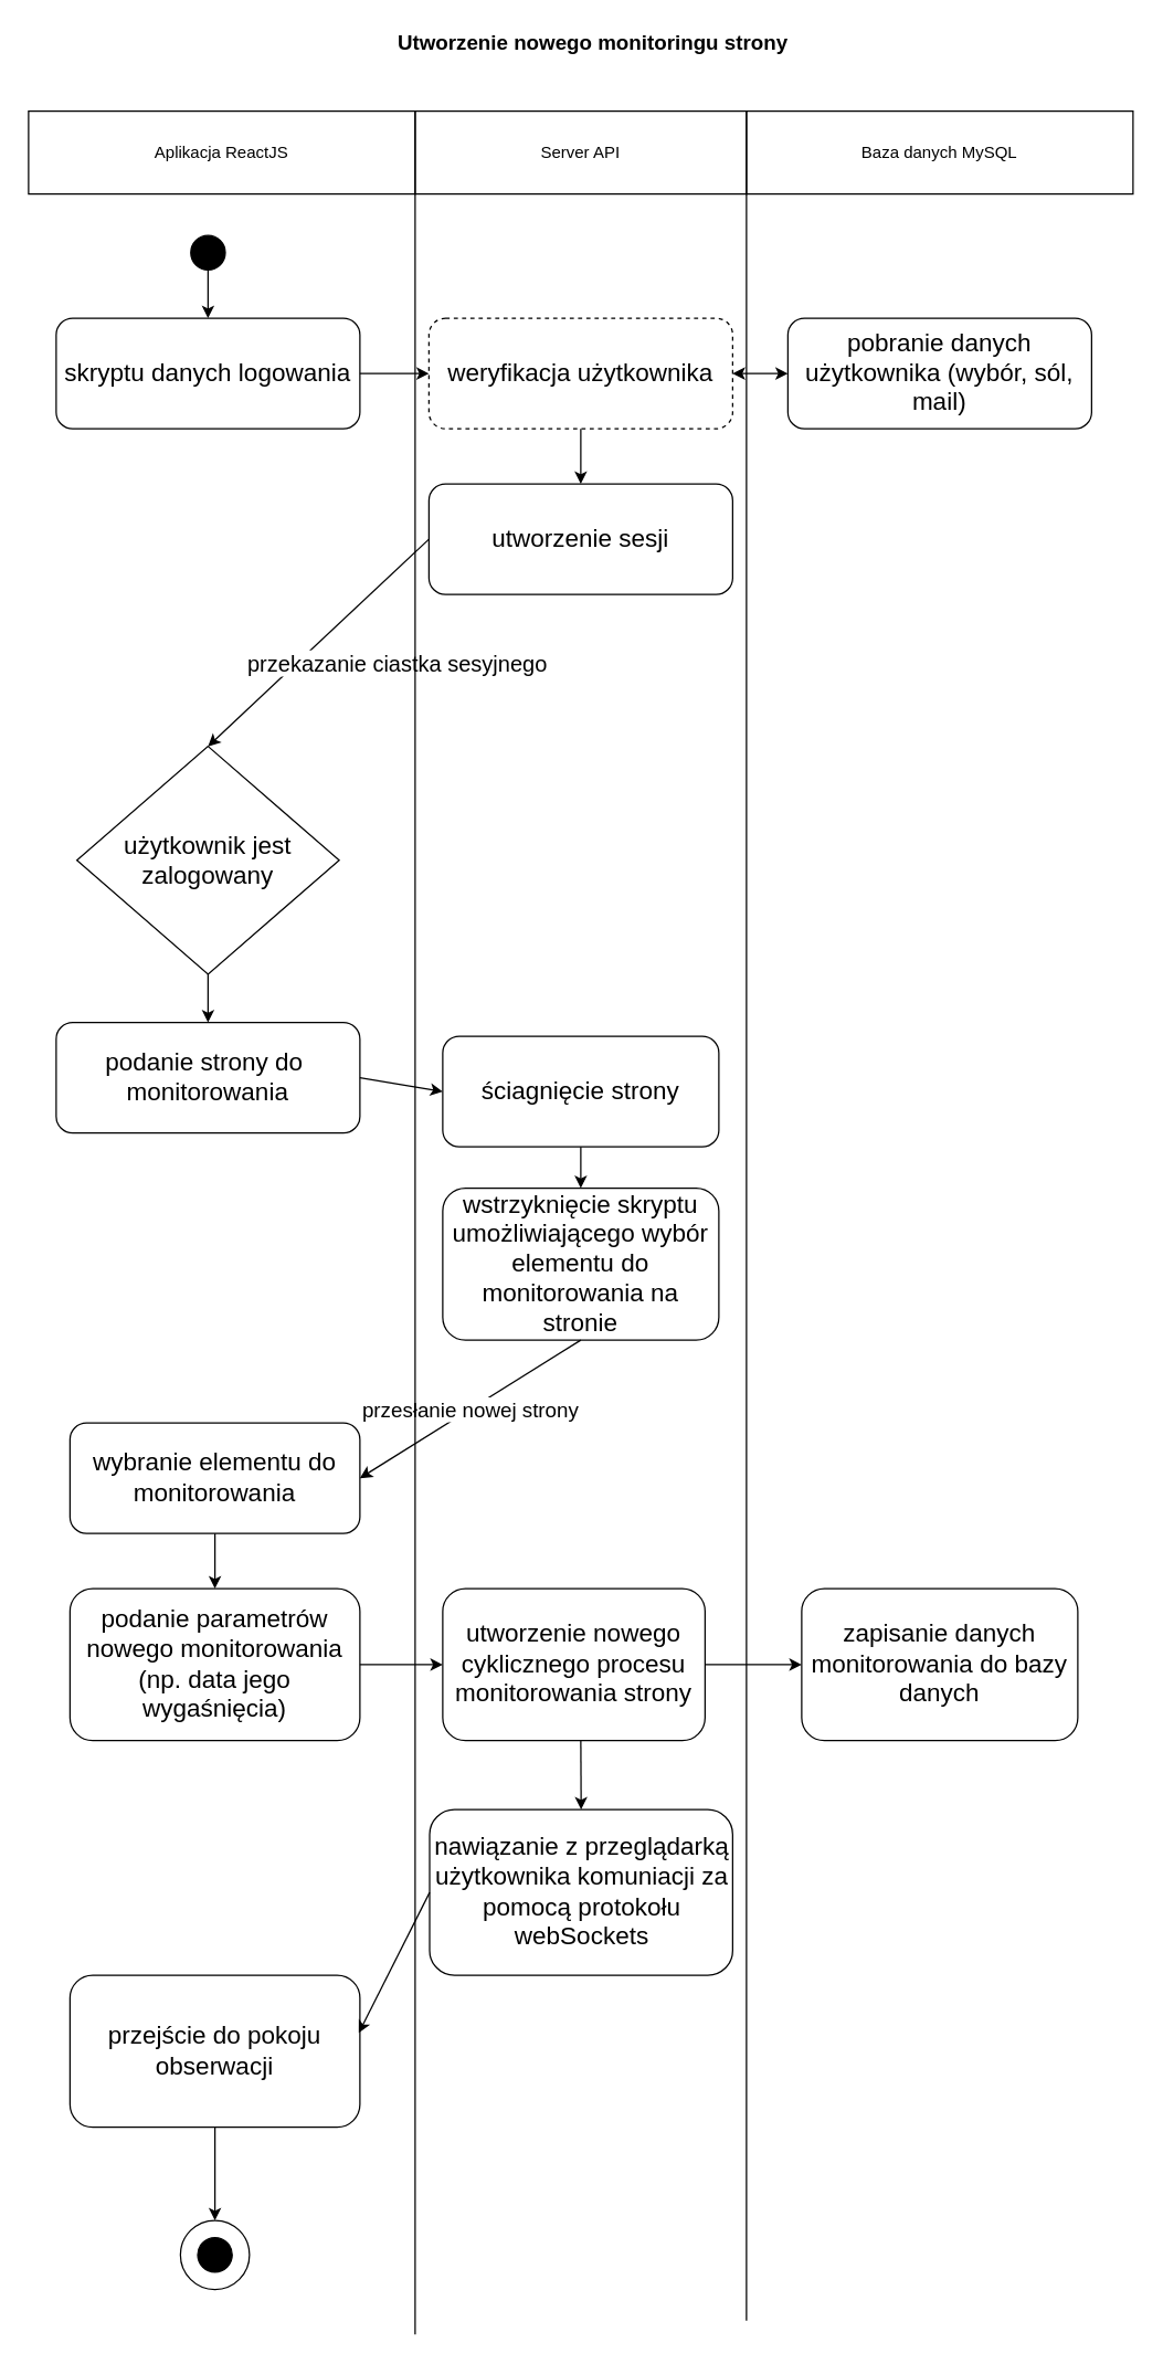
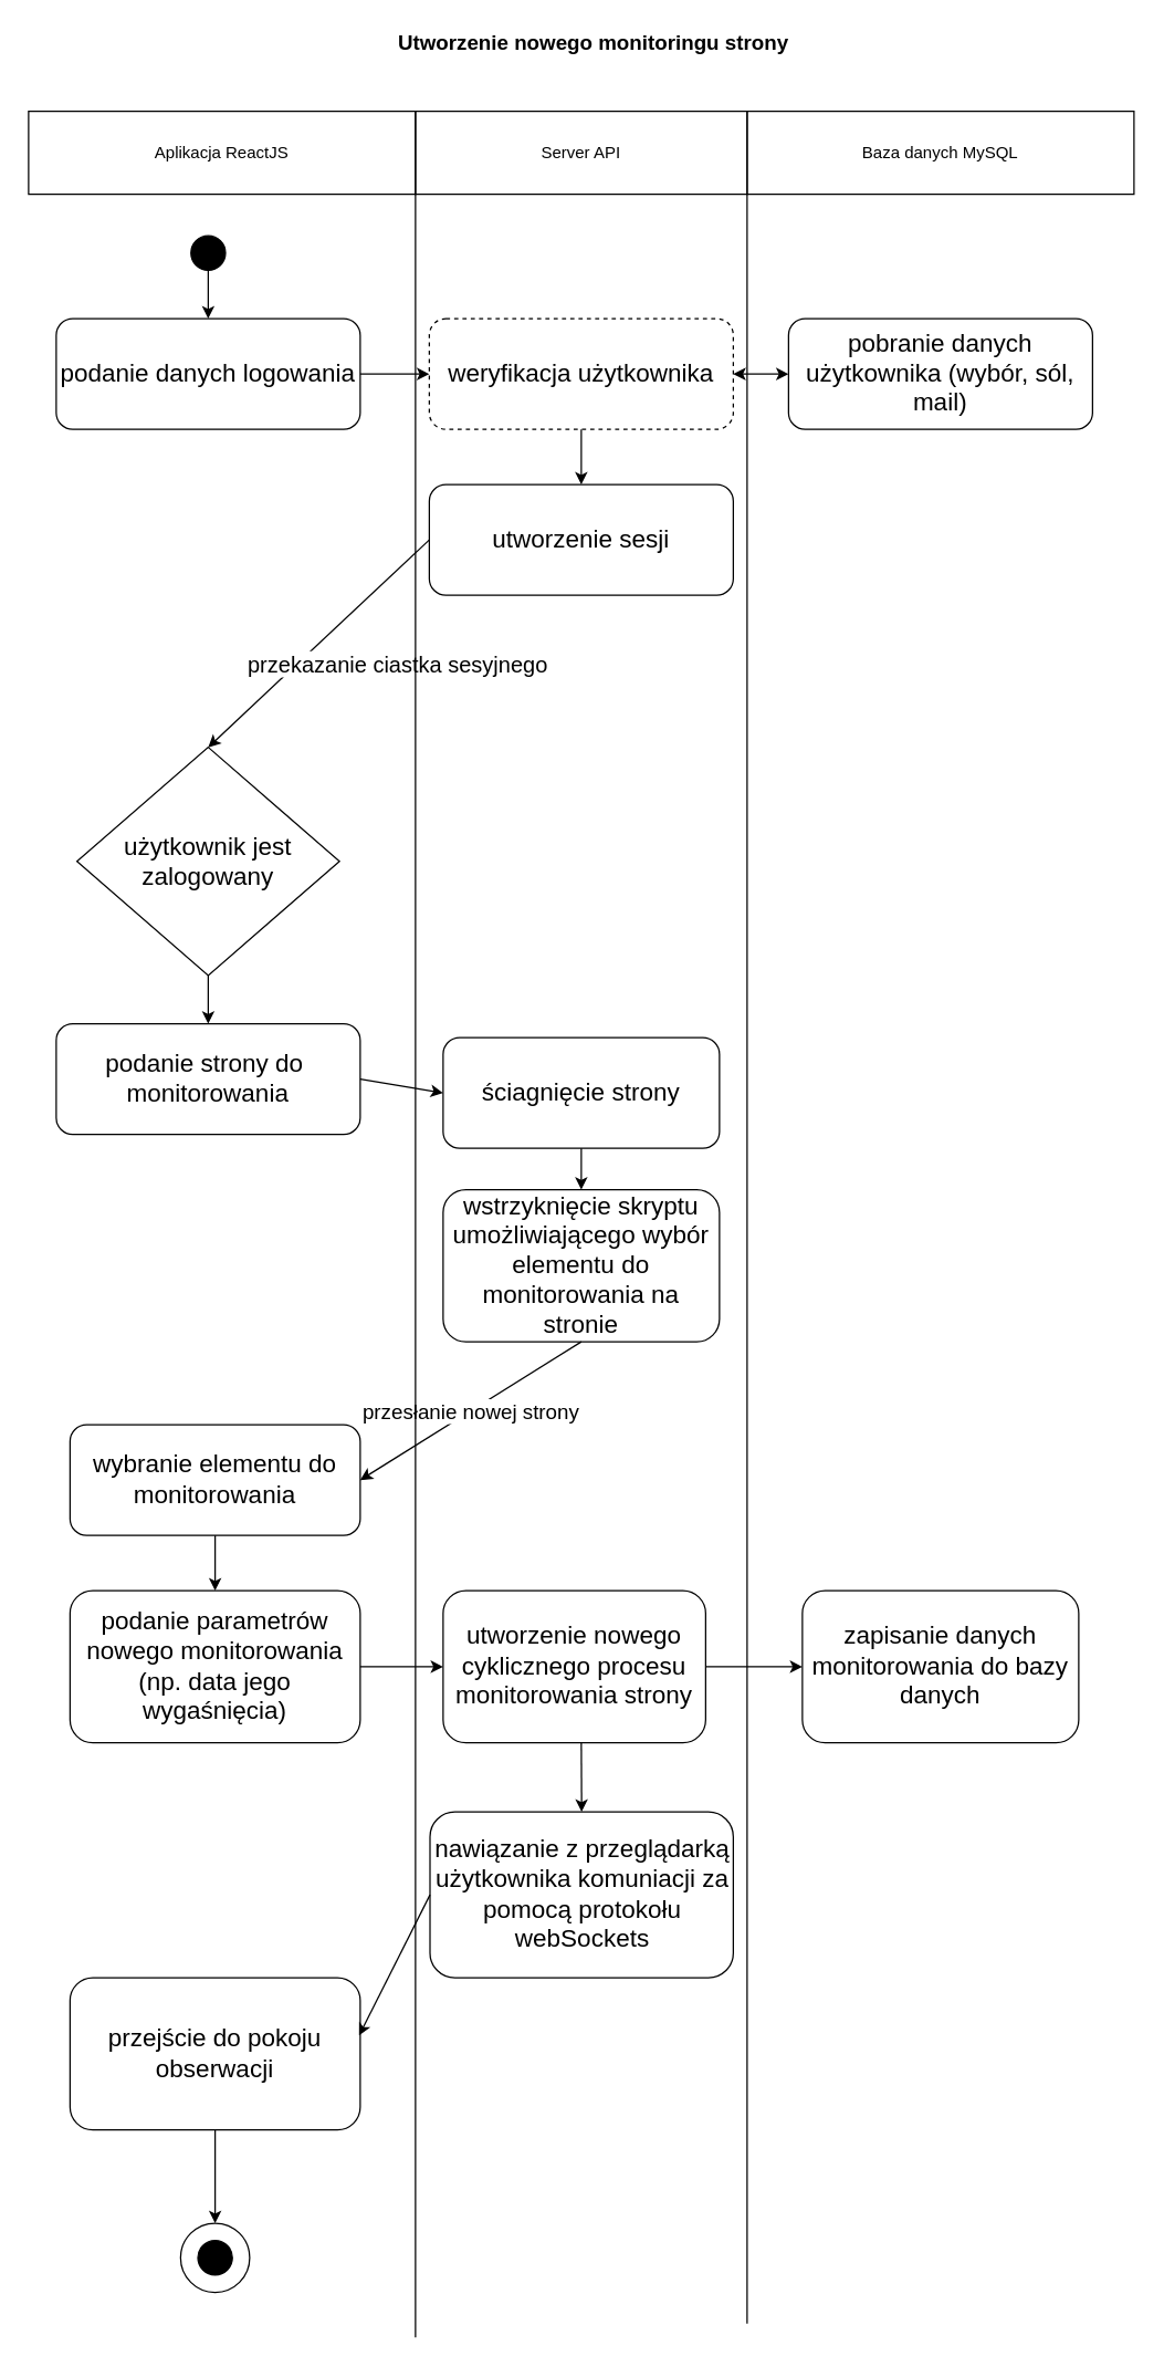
  <mxCell id="0" />
  <mxCell id="1" parent="0" />
  <mxCell id="2" value="Aplikacja ReactJS" style="rounded=0;whiteSpace=wrap;html=1;fillColor=none;" vertex="1" parent="1"><mxGeometry x="20" y="80" width="280" height="60" as="geometry" /></mxCell>
  <mxCell id="3" value="Server API" style="rounded=0;whiteSpace=wrap;html=1;fillColor=none;" vertex="1" parent="1"><mxGeometry x="300" y="80" width="240" height="60" as="geometry" /></mxCell>
  <mxCell id="4" value="Baza danych MySQL" style="rounded=0;whiteSpace=wrap;html=1;fillColor=none;" vertex="1" parent="1"><mxGeometry x="540" y="80" width="280" height="60" as="geometry" /></mxCell>
  <mxCell id="5" value="&lt;font style=&quot;font-size: 18px&quot;&gt;podanie strony do&amp;nbsp; &amp;nbsp;monitorowania&amp;nbsp;&lt;/font&gt;" style="rounded=1;whiteSpace=wrap;html=1;fillColor=none;" vertex="1" parent="1"><mxGeometry x="40" y="740" width="220" height="80" as="geometry" /></mxCell>
  <mxCell id="6" value="&lt;font style=&quot;font-size: 18px&quot;&gt;ściagnięcie strony&lt;/font&gt;" style="rounded=1;whiteSpace=wrap;html=1;fillColor=none;" vertex="1" parent="1"><mxGeometry x="320" y="750" width="200" height="80" as="geometry" /></mxCell>
  <mxCell id="7" value="&lt;font style=&quot;font-size: 18px&quot;&gt;wybranie elementu do monitorowania&lt;/font&gt;" style="rounded=1;whiteSpace=wrap;html=1;fillColor=none;" vertex="1" parent="1"><mxGeometry x="50" y="1030" width="210" height="80" as="geometry" /></mxCell>
  <mxCell id="8" value="&lt;font style=&quot;font-size: 18px&quot;&gt;wstrzyknięcie skryptu umożliwiającego wybór elementu do monitorowania na stronie&lt;/font&gt;" style="rounded=1;whiteSpace=wrap;html=1;fillColor=none;" vertex="1" parent="1"><mxGeometry x="320" y="860" width="200" height="110" as="geometry" /></mxCell>
  <mxCell id="9" value="&lt;font style=&quot;font-size: 15px&quot;&gt;przesłanie nowej strony&lt;/font&gt;" style="endArrow=classic;html=1;entryX=1;entryY=0.5;entryDx=0;entryDy=0;exitX=0.5;exitY=1;exitDx=0;exitDy=0;" edge="1" parent="1" source="8" target="7"><mxGeometry width="50" height="50" relative="1" as="geometry"><mxPoint x="310" y="1040" as="sourcePoint" /><mxPoint x="515" y="1245" as="targetPoint" /></mxGeometry></mxCell>
  <mxCell id="10" value="&lt;b&gt;&lt;font style=&quot;font-size: 15px&quot;&gt;Utworzenie nowego monitoringu strony&lt;/font&gt;&lt;/b&gt;" style="text;html=1;strokeColor=none;fillColor=none;align=center;verticalAlign=middle;whiteSpace=wrap;rounded=0;" vertex="1" parent="1"><mxGeometry x="266" width="326" height="20" as="geometry" y="20" /></mxCell>
  <mxCell id="11" value="" style="ellipse;whiteSpace=wrap;html=1;fillColor=#000000;" vertex="1" parent="1"><mxGeometry x="137.5" y="170" width="25" height="25" as="geometry" /></mxCell>
  <mxCell id="12" value="" style="endArrow=classic;html=1;entryX=0.5;entryY=0;entryDx=0;entryDy=0;exitX=0.5;exitY=1;exitDx=0;exitDy=0;" edge="1" parent="1" source="11" target="19"><mxGeometry width="50" height="50" relative="1" as="geometry"><mxPoint x="188" y="388" as="sourcePoint" /><mxPoint x="-230" y="500" as="targetPoint" /></mxGeometry></mxCell>
  <mxCell id="13" value="" style="endArrow=classic;html=1;exitX=1;exitY=0.5;exitDx=0;exitDy=0;entryX=0;entryY=0.5;entryDx=0;entryDy=0;" edge="1" parent="1" source="5" target="6"><mxGeometry width="50" height="50" relative="1" as="geometry"><mxPoint x="340" y="749.71" as="sourcePoint" /><mxPoint x="316" y="789.71" as="targetPoint" /></mxGeometry></mxCell>
  <mxCell id="14" value="" style="endArrow=classic;html=1;exitX=0.5;exitY=1;exitDx=0;exitDy=0;entryX=0.5;entryY=0;entryDx=0;entryDy=0;" edge="1" parent="1" source="7" target="15"><mxGeometry width="50" height="50" relative="1" as="geometry"><mxPoint x="95" y="1405" as="sourcePoint" /><mxPoint x="93" y="1435" as="targetPoint" /></mxGeometry></mxCell>
  <mxCell id="15" value="&lt;font style=&quot;font-size: 18px&quot;&gt;podanie parametrów nowego monitorowania (np. data jego wygaśnięcia)&lt;/font&gt;" style="rounded=1;whiteSpace=wrap;html=1;fillColor=none;" vertex="1" parent="1"><mxGeometry x="50" y="1150" width="210" height="110" as="geometry" /></mxCell>
  <mxCell id="16" value="" style="endArrow=classic;html=1;exitX=1;exitY=0.5;exitDx=0;exitDy=0;entryX=0;entryY=0.5;entryDx=0;entryDy=0;" edge="1" parent="1" source="15" target="17"><mxGeometry width="50" height="50" relative="1" as="geometry"><mxPoint x="215" y="1474.29" as="sourcePoint" /><mxPoint x="355" y="1474.29" as="targetPoint" /></mxGeometry></mxCell>
  <mxCell id="17" value="&lt;font style=&quot;font-size: 18px&quot;&gt;utworzenie nowego cyklicznego procesu monitorowania strony&lt;/font&gt;" style="rounded=1;whiteSpace=wrap;html=1;fillColor=none;" vertex="1" parent="1"><mxGeometry x="320" y="1150" width="190" height="110" as="geometry" /></mxCell>
  <mxCell id="18" value="&lt;font style=&quot;font-size: 18px&quot;&gt;zapisanie danych monitorowania do bazy danych&lt;/font&gt;" style="rounded=1;whiteSpace=wrap;html=1;fillColor=none;" vertex="1" parent="1"><mxGeometry x="580" y="1150" width="200" height="110" as="geometry" /></mxCell>
- <mxCell id="19" value="&lt;font style=&quot;font-size: 18px&quot;&gt;skryptu danych logowania&lt;/font&gt;" style="rounded=1;whiteSpace=wrap;html=1;fillColor=none;" vertex="1" parent="1"><mxGeometry x="40" y="230" width="220" height="80" as="geometry" /></mxCell>
+ <mxCell id="19" value="&lt;font style=&quot;font-size: 18px&quot;&gt;podanie danych logowania&lt;/font&gt;" style="rounded=1;whiteSpace=wrap;html=1;fillColor=none;" vertex="1" parent="1"><mxGeometry x="40" y="230" width="220" height="80" as="geometry" /></mxCell>
  <mxCell id="20" value="" style="endArrow=classic;html=1;exitX=1;exitY=0.5;exitDx=0;exitDy=0;entryX=0;entryY=0.5;entryDx=0;entryDy=0;" edge="1" parent="1" source="19" target="21"><mxGeometry width="50" height="50" relative="1" as="geometry"><mxPoint x="290" y="270" as="sourcePoint" /><mxPoint x="340" y="250" as="targetPoint" /></mxGeometry></mxCell>
  <mxCell id="21" value="&lt;font style=&quot;font-size: 18px&quot;&gt;weryfikacja użytkownika&lt;/font&gt;" style="rounded=1;whiteSpace=wrap;html=1;fillColor=none;dashed=1;" vertex="1" parent="1"><mxGeometry x="310" y="230" width="220" height="80" as="geometry" /></mxCell>
  <mxCell id="22" value="&lt;font style=&quot;font-size: 18px&quot;&gt;pobranie danych użytkownika (wybór, sól, mail)&lt;/font&gt;" style="rounded=1;whiteSpace=wrap;html=1;fillColor=none;" vertex="1" parent="1"><mxGeometry x="570" y="230" width="220" height="80" as="geometry" /></mxCell>
  <mxCell id="23" value="" style="endArrow=classic;html=1;exitX=0;exitY=0.5;exitDx=0;exitDy=0;entryX=0.5;entryY=0;entryDx=0;entryDy=0;" edge="1" parent="1" source="26" target="25"><mxGeometry width="50" height="50" relative="1" as="geometry"><mxPoint x="260" y="350" as="sourcePoint" /><mxPoint x="200" y="330" as="targetPoint" /></mxGeometry></mxCell>
  <mxCell id="24" value="&lt;font style=&quot;font-size: 16px;&quot;&gt;przekazanie ciastka sesyjnego&lt;/font&gt;" style="edgeLabel;html=1;align=center;verticalAlign=middle;resizable=0;points=[];rotation=0;fontSize=16;" vertex="1" connectable="0" parent="23"><mxGeometry x="0.28" y="2" relative="1" as="geometry"><mxPoint x="77.47" y="-7.82" as="offset" /></mxGeometry></mxCell>
  <mxCell id="25" value="&lt;font style=&quot;font-size: 18px&quot;&gt;użytkownik jest zalogowany&lt;/font&gt;" style="rhombus;whiteSpace=wrap;html=1;fillColor=none;" vertex="1" parent="1"><mxGeometry x="55" y="540" width="190" height="165" as="geometry" /></mxCell>
  <mxCell id="26" value="&lt;font style=&quot;font-size: 18px&quot;&gt;utworzenie sesji&lt;/font&gt;" style="rounded=1;whiteSpace=wrap;html=1;fillColor=none;" vertex="1" parent="1"><mxGeometry x="310" y="350" width="220" height="80" as="geometry" /></mxCell>
  <mxCell id="27" value="" style="endArrow=classic;html=1;exitX=0.5;exitY=1;exitDx=0;exitDy=0;" edge="1" parent="1" source="21" target="26"><mxGeometry width="50" height="50" relative="1" as="geometry"><mxPoint x="-10" y="360" as="sourcePoint" /><mxPoint x="40" y="310" as="targetPoint" /></mxGeometry></mxCell>
  <mxCell id="28" value="" style="endArrow=classic;html=1;exitX=0.5;exitY=1;exitDx=0;exitDy=0;entryX=0.5;entryY=0;entryDx=0;entryDy=0;" edge="1" parent="1" source="25" target="5"><mxGeometry width="50" height="50" relative="1" as="geometry"><mxPoint x="-20" y="689.71" as="sourcePoint" /><mxPoint x="160" y="669.71" as="targetPoint" /></mxGeometry></mxCell>
  <mxCell id="29" value="" style="endArrow=classic;html=1;exitX=1;exitY=0.5;exitDx=0;exitDy=0;entryX=0;entryY=0.5;entryDx=0;entryDy=0;" edge="1" parent="1" source="17" target="18"><mxGeometry width="50" height="50" relative="1" as="geometry"><mxPoint x="575" y="1265.29" as="sourcePoint" /><mxPoint x="625" y="1215.29" as="targetPoint" /></mxGeometry></mxCell>
  <mxCell id="30" value="&lt;font style=&quot;font-size: 18px&quot;&gt;nawiązanie z przeglądarką użytkownika komuniacji za pomocą protokołu webSockets&lt;/font&gt;" style="rounded=1;whiteSpace=wrap;html=1;fillColor=none;" vertex="1" parent="1"><mxGeometry x="310.5" y="1310" width="219.5" height="120" as="geometry" /></mxCell>
  <mxCell id="31" value="&lt;font style=&quot;font-size: 18px&quot;&gt;przejście do pokoju obserwacji&lt;/font&gt;" style="rounded=1;whiteSpace=wrap;html=1;fillColor=none;" vertex="1" parent="1"><mxGeometry x="50" y="1430" width="210" height="110" as="geometry" /></mxCell>
  <mxCell id="32" value="" style="endArrow=classic;html=1;exitX=0;exitY=0.5;exitDx=0;exitDy=0;entryX=0.996;entryY=0.38;entryDx=0;entryDy=0;entryPerimeter=0;" edge="1" parent="1" source="30" target="31"><mxGeometry width="50" height="50" relative="1" as="geometry"><mxPoint x="285" y="1605" as="sourcePoint" /><mxPoint x="335" y="1555" as="targetPoint" /></mxGeometry></mxCell>
  <mxCell id="33" value="" style="endArrow=classic;html=1;fontSize=16;exitX=0.5;exitY=1;exitDx=0;exitDy=0;entryX=0.5;entryY=0;entryDx=0;entryDy=0;" edge="1" parent="1" source="6" target="8"><mxGeometry width="50" height="50" relative="1" as="geometry"><mxPoint x="180" y="960" as="sourcePoint" /><mxPoint x="230" y="910" as="targetPoint" /></mxGeometry></mxCell>
  <mxCell id="34" value="" style="endArrow=classic;html=1;fontSize=16;entryX=0.5;entryY=0;entryDx=0;entryDy=0;" edge="1" parent="1" target="30"><mxGeometry width="50" height="50" relative="1" as="geometry"><mxPoint x="420" y="1260" as="sourcePoint" /><mxPoint x="180" y="1310" as="targetPoint" /></mxGeometry></mxCell>
  <mxCell id="35" value="" style="endArrow=none;html=1;fontSize=15;entryX=0;entryY=1;entryDx=0;entryDy=0;" edge="1" parent="1" target="4"><mxGeometry width="50" height="50" relative="1" as="geometry"><mxPoint x="540" y="1680" as="sourcePoint" /><mxPoint x="550" y="430" as="targetPoint" /></mxGeometry></mxCell>
  <mxCell id="36" value="" style="endArrow=none;html=1;fontSize=15;entryX=0;entryY=1;entryDx=0;entryDy=0;" edge="1" parent="1" target="3"><mxGeometry width="50" height="50" relative="1" as="geometry"><mxPoint x="300" y="1690" as="sourcePoint" /><mxPoint x="550" y="150" as="targetPoint" /></mxGeometry></mxCell>
  <mxCell id="37" value="" style="endArrow=classic;html=1;fontSize=15;exitX=0.5;exitY=1;exitDx=0;exitDy=0;entryX=0.5;entryY=0;entryDx=0;entryDy=0;" edge="1" parent="1" source="31" target="39"><mxGeometry width="50" height="50" relative="1" as="geometry"><mxPoint x="160" y="1610" as="sourcePoint" /><mxPoint x="155" y="1600" as="targetPoint" /></mxGeometry></mxCell>
  <mxCell id="38" value="" style="ellipse;whiteSpace=wrap;html=1;fillColor=#000000;" vertex="1" parent="1"><mxGeometry x="142.5" y="1620" width="25" height="25" as="geometry" /></mxCell>
  <mxCell id="39" value="" style="ellipse;whiteSpace=wrap;html=1;aspect=fixed;fillColor=none;fontSize=15;" vertex="1" parent="1"><mxGeometry x="130" y="1607.5" width="50" height="50" as="geometry" /></mxCell>
  <mxCell id="40" value="" style="endArrow=classic;startArrow=classic;html=1;fontSize=15;entryX=0;entryY=0.5;entryDx=0;entryDy=0;exitX=1;exitY=0.5;exitDx=0;exitDy=0;" edge="1" parent="1" source="21" target="22"><mxGeometry width="50" height="50" relative="1" as="geometry"><mxPoint x="580" y="415" as="sourcePoint" /><mxPoint x="630" y="365" as="targetPoint" /></mxGeometry></mxCell>
